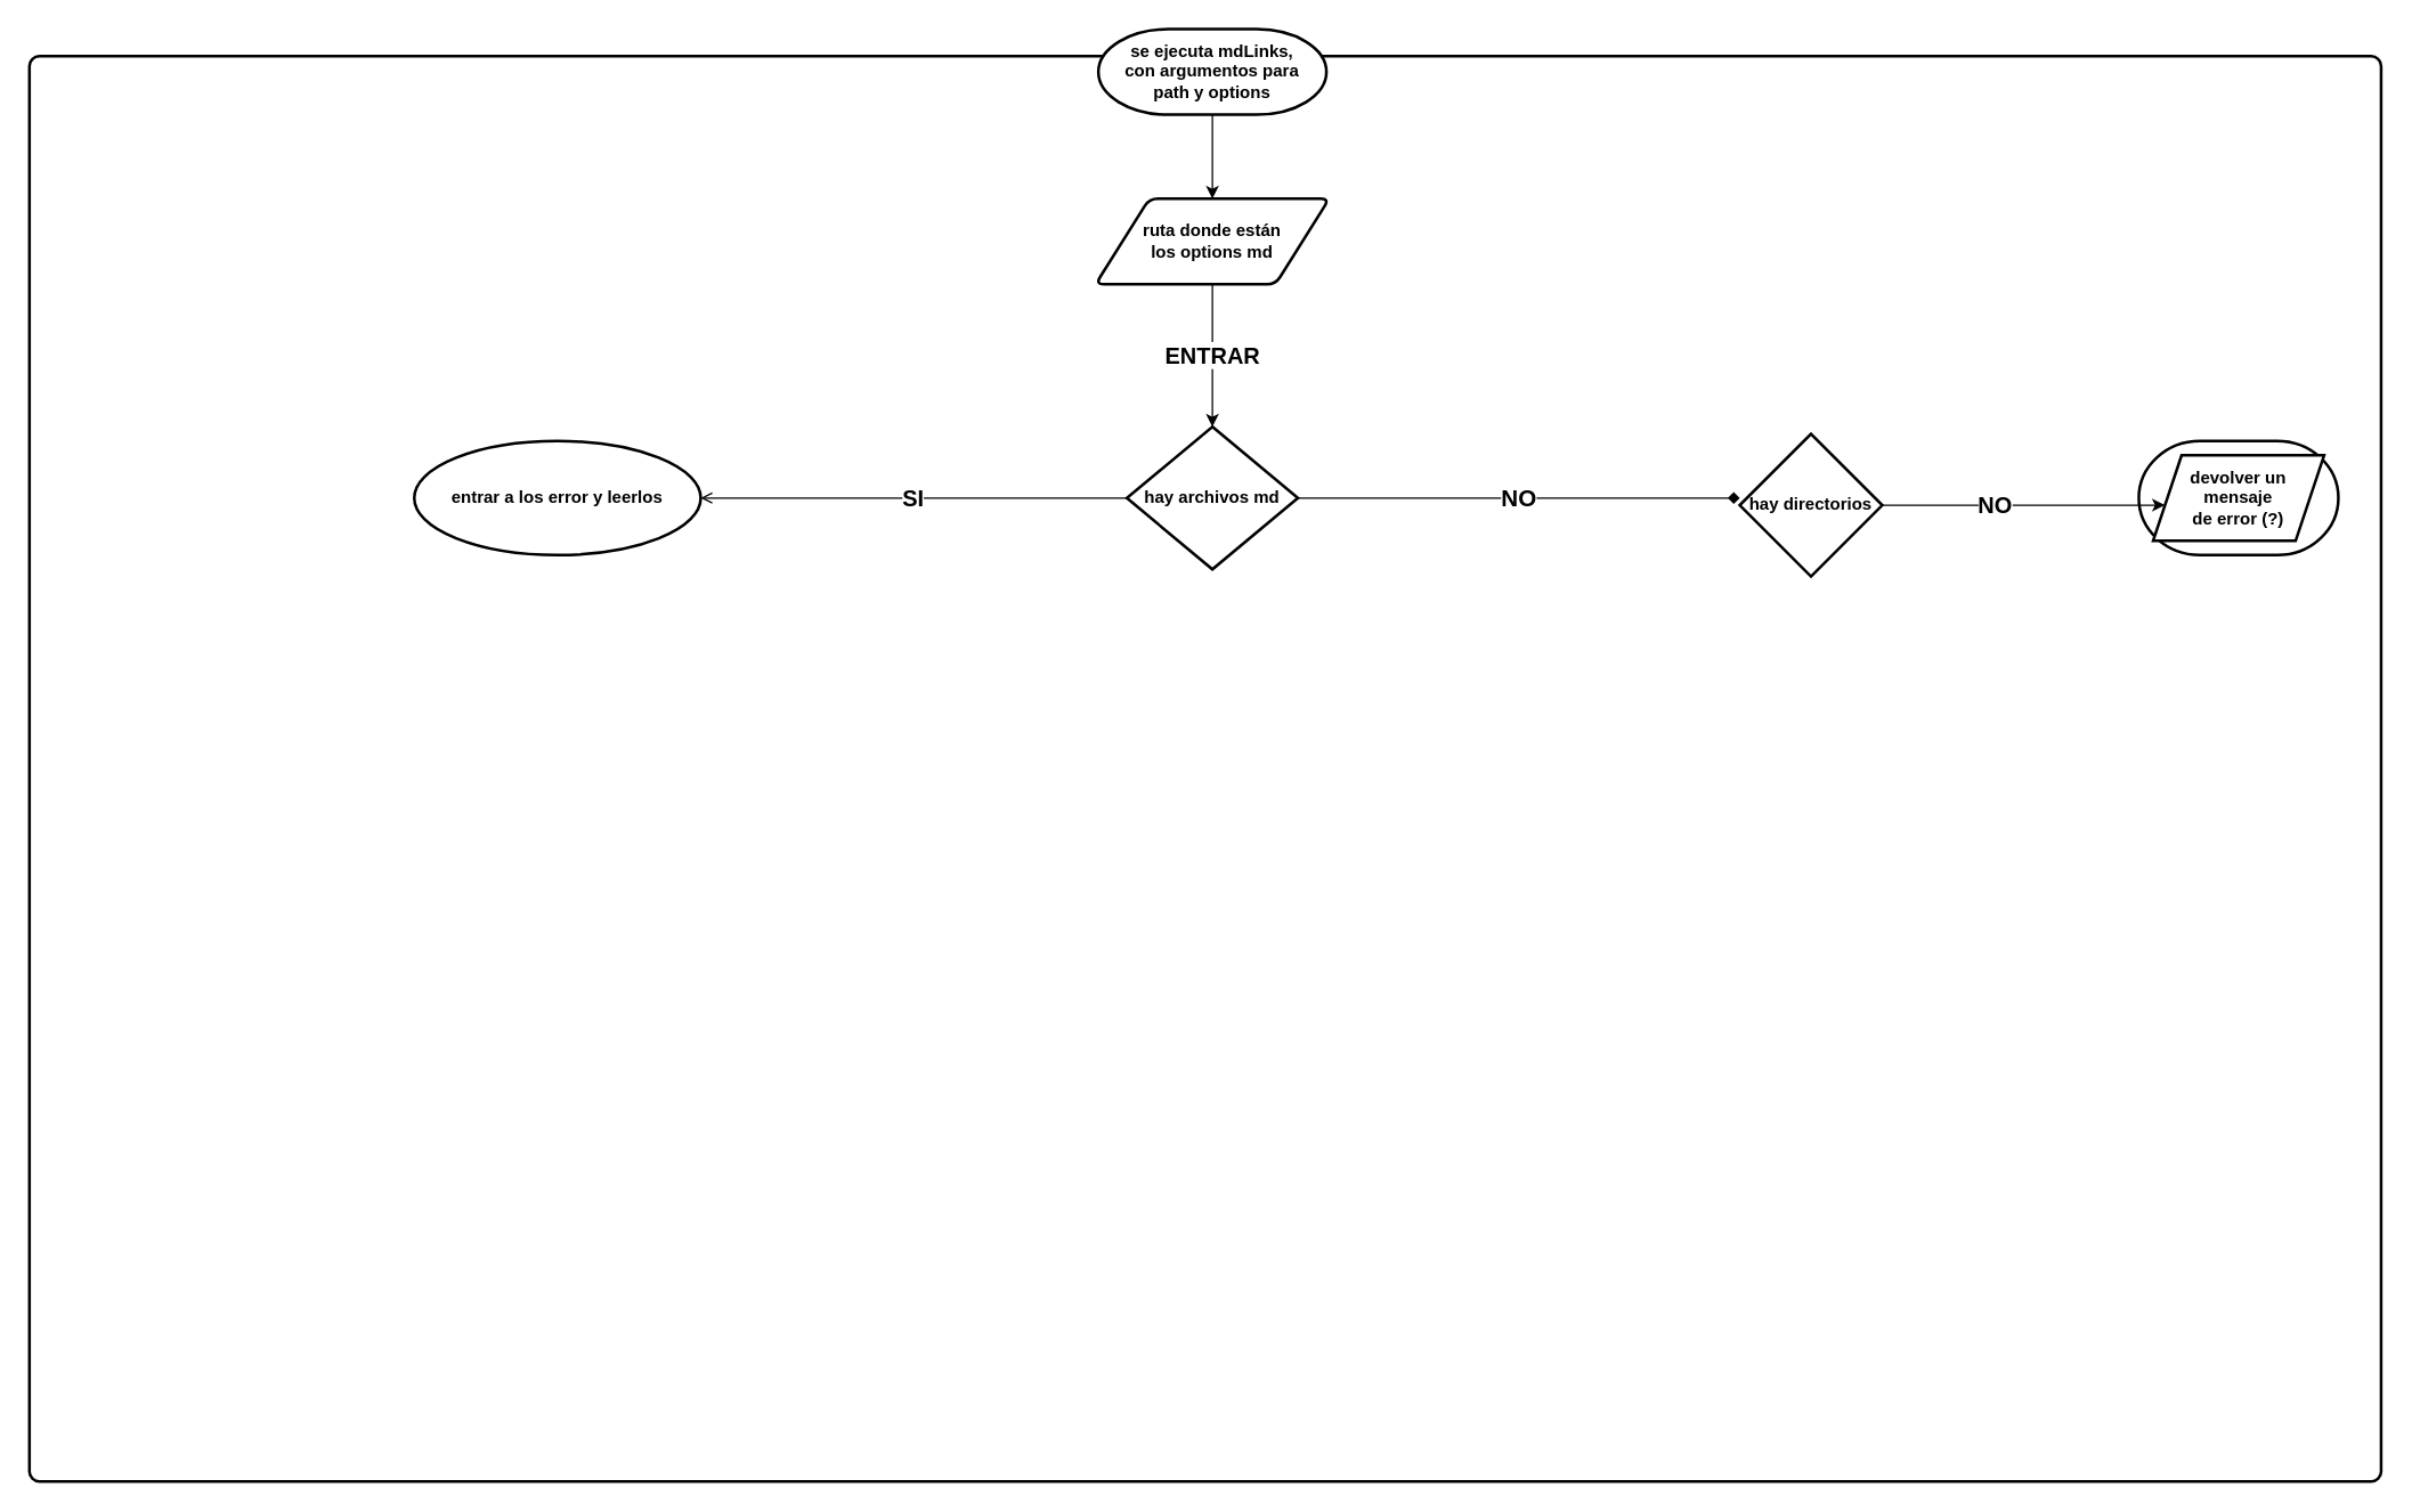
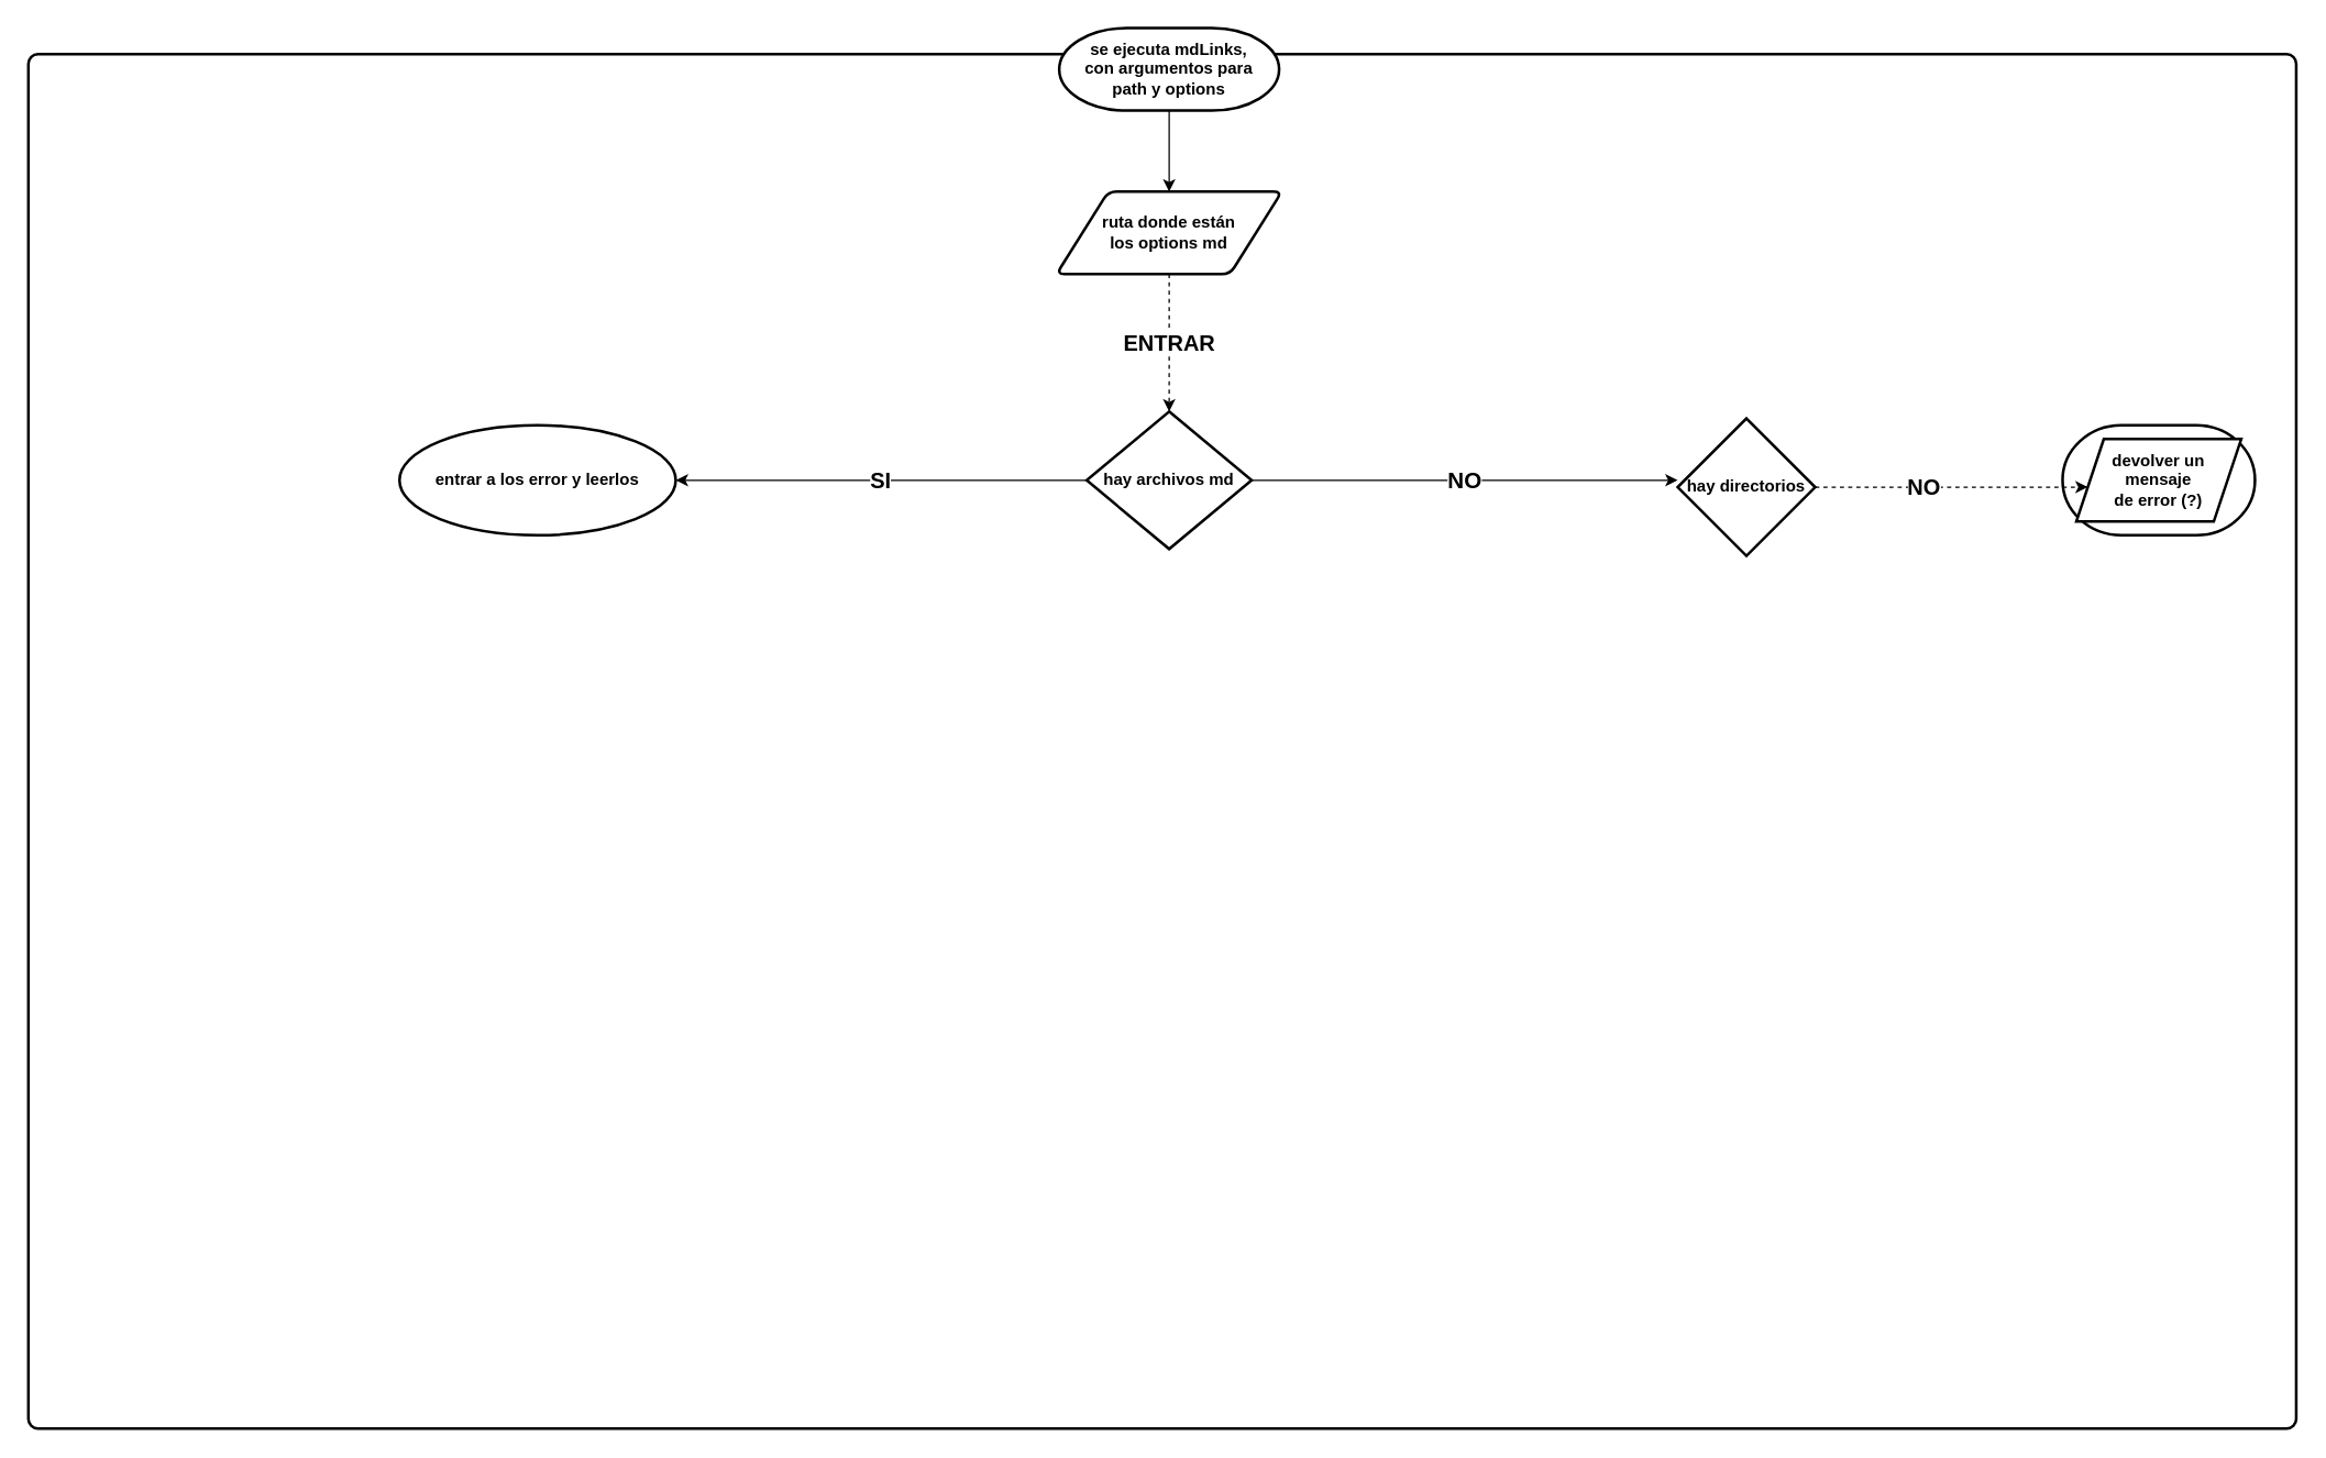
  <mxCell id="0" />
  <mxCell id="1" parent="0" />
  <mxCell id="2" value="" style="rounded=1;whiteSpace=wrap;html=1;absoluteArcSize=1;arcSize=14;strokeWidth=2;fontFamily=Helvetica;fontSize=16;fillColor=none;movable=0;resizable=0;rotatable=0;deletable=0;editable=0;locked=1;connectable=0;" vertex="1" parent="1"><mxGeometry x="20" y="39" width="1650" height="1000" as="geometry" /></mxCell>
  <mxCell id="3" value="" style="strokeWidth=2;html=1;shape=mxgraph.flowchart.terminator;whiteSpace=wrap;fontFamily=Helvetica;" vertex="1" parent="1"><mxGeometry x="1500" y="309" width="140" height="80" as="geometry" /></mxCell>
  <mxCell id="4" value="" style="edgeStyle=orthogonalEdgeStyle;rounded=0;orthogonalLoop=1;jettySize=auto;html=1;" edge="1" parent="1" source="5" target="7"><mxGeometry relative="1" as="geometry"><Array as="points"><mxPoint y="109" x="850" /><mxPoint y="109" x="850" /></Array></mxGeometry></mxCell>
  <mxCell id="5" value="&lt;div&gt;se ejecuta mdLinks,&lt;/div&gt;&lt;div&gt;con argumentos para&lt;/div&gt;&lt;div&gt;path y options&lt;br&gt;&lt;/div&gt;" style="strokeWidth=2;html=1;shape=mxgraph.flowchart.terminator;whiteSpace=wrap;fontStyle=1" vertex="1" parent="1"><mxGeometry x="770" y="20" width="160" height="60" as="geometry" /></mxCell>
- <mxCell id="6" value="&lt;b style=&quot;font-size: 16px;&quot;&gt;ENTRAR&lt;/b&gt;" style="edgeStyle=orthogonalEdgeStyle;rounded=0;orthogonalLoop=1;jettySize=auto;html=1;" edge="1" parent="1" source="7" target="11"><mxGeometry relative="1" as="geometry" /></mxCell>
+ <mxCell id="6" value="&lt;b style=&quot;font-size: 16px;&quot;&gt;ENTRAR&lt;/b&gt;" style="edgeStyle=orthogonalEdgeStyle;rounded=0;orthogonalLoop=1;jettySize=auto;html=1;dashed=1;" edge="1" parent="1" source="7" target="11"><mxGeometry relative="1" as="geometry" /></mxCell>
  <mxCell id="7" value="&lt;div&gt;&lt;b&gt;ruta donde están&lt;/b&gt;&lt;/div&gt;&lt;div&gt;&lt;b&gt;los options md&lt;/b&gt;&lt;/div&gt;" style="shape=parallelogram;html=1;strokeWidth=2;perimeter=parallelogramPerimeter;whiteSpace=wrap;rounded=1;arcSize=12;size=0.23;" vertex="1" parent="1"><mxGeometry x="768" y="139" width="164" height="60" as="geometry" /></mxCell>
  <mxCell id="8" value="entrar a los error y leerlos" style="strokeWidth=2;html=1;shape=mxgraph.flowchart.start_1;whiteSpace=wrap;fontStyle=1" vertex="1" parent="1"><mxGeometry x="290" y="309" width="201" height="80" as="geometry" /></mxCell>
- <mxCell id="9" value="&lt;h2&gt;NO&lt;br&gt;&lt;/h2&gt;" style="edgeStyle=orthogonalEdgeStyle;rounded=0;orthogonalLoop=1;jettySize=auto;html=1;endArrow=diamond;" edge="1" parent="1" source="11" target="13"><mxGeometry relative="1" as="geometry"><mxPoint x="1010" y="359" as="targetPoint" /><Array as="points"><mxPoint x="930" y="349" /><mxPoint x="930" y="349" /></Array></mxGeometry></mxCell>
- <mxCell id="10" value="&lt;b&gt;SI&lt;/b&gt;" style="edgeStyle=orthogonalEdgeStyle;rounded=0;orthogonalLoop=1;jettySize=auto;html=1;entryX=1;entryY=0.5;entryDx=0;entryDy=0;entryPerimeter=0;fontFamily=Helvetica;fontSize=16;endArrow=open;" edge="1" parent="1" source="11" target="8"><mxGeometry relative="1" as="geometry" /></mxCell>
+ <mxCell id="9" value="&lt;h2&gt;NO&lt;br&gt;&lt;/h2&gt;" style="edgeStyle=orthogonalEdgeStyle;rounded=0;orthogonalLoop=1;jettySize=auto;html=1;" edge="1" parent="1" source="11" target="13"><mxGeometry relative="1" as="geometry"><mxPoint x="1010" y="359" as="targetPoint" /><Array as="points"><mxPoint x="930" y="349" /><mxPoint x="930" y="349" /></Array></mxGeometry></mxCell>
+ <mxCell id="10" value="&lt;b&gt;SI&lt;/b&gt;" style="edgeStyle=orthogonalEdgeStyle;rounded=0;orthogonalLoop=1;jettySize=auto;html=1;entryX=1;entryY=0.5;entryDx=0;entryDy=0;entryPerimeter=0;fontFamily=Helvetica;fontSize=16;" edge="1" parent="1" source="11" target="8"><mxGeometry relative="1" as="geometry" /></mxCell>
  <mxCell id="11" value="hay archivos md" style="strokeWidth=2;html=1;shape=mxgraph.flowchart.decision;whiteSpace=wrap;fontStyle=1" vertex="1" parent="1"><mxGeometry x="790" y="299" width="120" height="100" as="geometry" /></mxCell>
- <mxCell id="12" value="&lt;b style=&quot;font-size: 16px;&quot;&gt;NO&lt;/b&gt;" style="edgeStyle=orthogonalEdgeStyle;rounded=0;orthogonalLoop=1;jettySize=auto;html=1;fontFamily=Helvetica;fontSize=16;" edge="1" parent="1" source="13" target="14"><mxGeometry x="-0.2" relative="1" as="geometry"><Array as="points"><mxPoint x="1280" y="349" /><mxPoint x="1280" y="349" /></Array><mxPoint as="offset" /></mxGeometry></mxCell>
+ <mxCell id="12" value="&lt;b style=&quot;font-size: 16px;&quot;&gt;NO&lt;/b&gt;" style="edgeStyle=orthogonalEdgeStyle;rounded=0;orthogonalLoop=1;jettySize=auto;html=1;fontFamily=Helvetica;fontSize=16;dashed=1;" edge="1" parent="1" source="13" target="14"><mxGeometry x="-0.2" relative="1" as="geometry"><Array as="points"><mxPoint x="1280" y="349" /><mxPoint x="1280" y="349" /></Array><mxPoint as="offset" /></mxGeometry></mxCell>
  <mxCell id="13" value="&lt;b&gt;hay directorios&lt;/b&gt;" style="strokeWidth=2;html=1;shape=mxgraph.flowchart.decision;whiteSpace=wrap;fontFamily=Helvetica;" vertex="1" parent="1"><mxGeometry x="1220" y="304" width="100" height="100" as="geometry" /></mxCell>
  <mxCell id="14" value="&lt;div&gt;&lt;b&gt;devolver un &lt;br&gt;&lt;/b&gt;&lt;/div&gt;&lt;div&gt;&lt;b&gt;mensaje&lt;/b&gt;&lt;/div&gt;&lt;div&gt;&lt;b&gt;de error (?)&lt;/b&gt;&lt;br&gt;&lt;/div&gt;" style="shape=parallelogram;perimeter=parallelogramPerimeter;whiteSpace=wrap;html=1;fixedSize=1;strokeWidth=2;" vertex="1" parent="1"><mxGeometry x="1510" y="319" width="120" height="60" as="geometry" /></mxCell>
